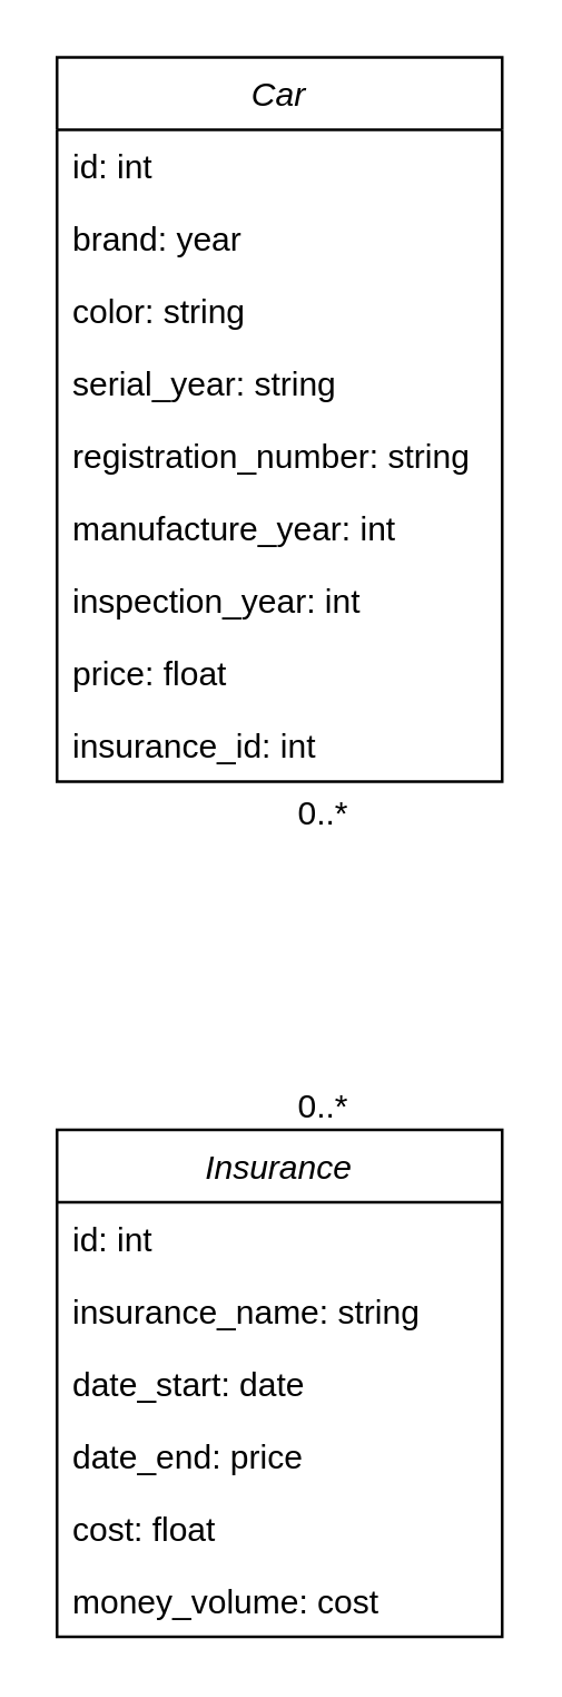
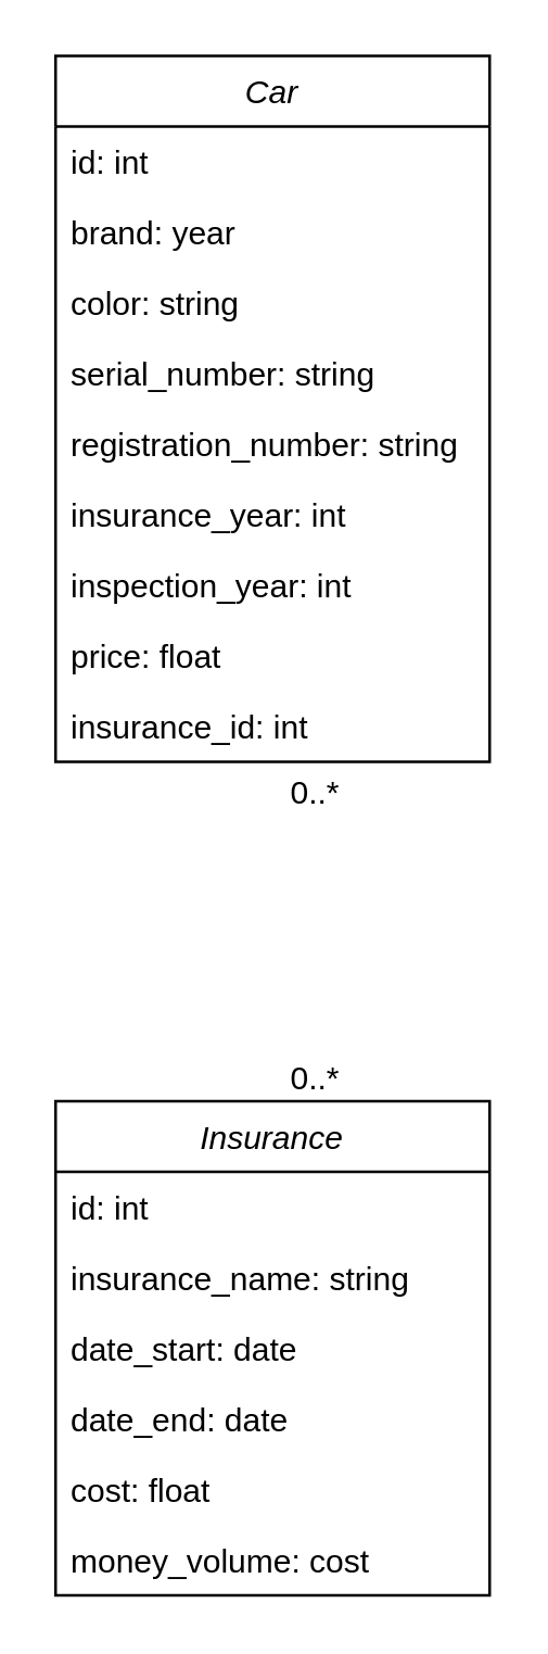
  <mxCell id="0" />
  <mxCell id="1" parent="0" />
  <mxCell id="2" value="Car" style="swimlane;fontStyle=2;align=center;verticalAlign=top;childLayout=stackLayout;horizontal=1;startSize=26;horizontalStack=0;resizeParent=1;resizeLast=0;collapsible=1;marginBottom=0;rounded=0;shadow=0;strokeWidth=1;" parent="1" vertex="1"><mxGeometry x="20" y="20" width="160" height="260" as="geometry"><mxRectangle x="230" y="140" width="160" height="26" as="alternateBounds" /></mxGeometry></mxCell>
  <mxCell id="3" value="id: int" style="text;align=left;verticalAlign=top;spacingLeft=4;spacingRight=4;overflow=hidden;rotatable=0;points=[[0,0.5],[1,0.5]];portConstraint=eastwest;" parent="2" vertex="1"><mxGeometry y="26" width="160" height="26" as="geometry" /></mxCell>
  <mxCell id="4" value="brand: year" style="text;align=left;verticalAlign=top;spacingLeft=4;spacingRight=4;overflow=hidden;rotatable=0;points=[[0,0.5],[1,0.5]];portConstraint=eastwest;rounded=0;shadow=0;html=0;" parent="2" vertex="1"><mxGeometry y="52" width="160" height="26" as="geometry" /></mxCell>
  <mxCell id="5" value="color: string" style="text;align=left;verticalAlign=top;spacingLeft=4;spacingRight=4;overflow=hidden;rotatable=0;points=[[0,0.5],[1,0.5]];portConstraint=eastwest;rounded=0;shadow=0;html=0;" parent="2" vertex="1"><mxGeometry y="78" width="160" height="26" as="geometry" /></mxCell>
- <mxCell id="6" value="serial_year: string" style="text;align=left;verticalAlign=top;spacingLeft=4;spacingRight=4;overflow=hidden;rotatable=0;points=[[0,0.5],[1,0.5]];portConstraint=eastwest;rounded=0;shadow=0;html=0;" parent="2" vertex="1"><mxGeometry y="104" width="160" height="26" as="geometry" /></mxCell>
+ <mxCell id="6" value="serial_number: string" style="text;align=left;verticalAlign=top;spacingLeft=4;spacingRight=4;overflow=hidden;rotatable=0;points=[[0,0.5],[1,0.5]];portConstraint=eastwest;rounded=0;shadow=0;html=0;" parent="2" vertex="1"><mxGeometry y="104" width="160" height="26" as="geometry" /></mxCell>
  <mxCell id="7" value="registration_number: string" style="text;align=left;verticalAlign=top;spacingLeft=4;spacingRight=4;overflow=hidden;rotatable=0;points=[[0,0.5],[1,0.5]];portConstraint=eastwest;rounded=0;shadow=0;html=0;" parent="2" vertex="1"><mxGeometry y="130" width="160" height="26" as="geometry" /></mxCell>
- <mxCell id="8" value="manufacture_year: int" style="text;align=left;verticalAlign=top;spacingLeft=4;spacingRight=4;overflow=hidden;rotatable=0;points=[[0,0.5],[1,0.5]];portConstraint=eastwest;rounded=0;shadow=0;html=0;" parent="2" vertex="1"><mxGeometry y="156" width="160" height="26" as="geometry" /></mxCell>
+ <mxCell id="8" value="insurance_year: int" style="text;align=left;verticalAlign=top;spacingLeft=4;spacingRight=4;overflow=hidden;rotatable=0;points=[[0,0.5],[1,0.5]];portConstraint=eastwest;rounded=0;shadow=0;html=0;" parent="2" vertex="1"><mxGeometry y="156" width="160" height="26" as="geometry" /></mxCell>
  <mxCell id="9" value="inspection_year: int" style="text;align=left;verticalAlign=top;spacingLeft=4;spacingRight=4;overflow=hidden;rotatable=0;points=[[0,0.5],[1,0.5]];portConstraint=eastwest;rounded=0;shadow=0;html=0;" parent="2" vertex="1"><mxGeometry y="182" width="160" height="26" as="geometry" /></mxCell>
  <mxCell id="10" value="price: float" style="text;align=left;verticalAlign=top;spacingLeft=4;spacingRight=4;overflow=hidden;rotatable=0;points=[[0,0.5],[1,0.5]];portConstraint=eastwest;rounded=0;shadow=0;html=0;" parent="2" vertex="1"><mxGeometry y="208" width="160" height="26" as="geometry" /></mxCell>
  <mxCell id="11" value="insurance_id: int" style="text;align=left;verticalAlign=top;spacingLeft=4;spacingRight=4;overflow=hidden;rotatable=0;points=[[0,0.5],[1,0.5]];portConstraint=eastwest;rounded=0;shadow=0;html=0;" parent="2" vertex="1"><mxGeometry y="234" width="160" height="26" as="geometry" /></mxCell>
  <mxCell id="12" value="Insurance" style="swimlane;fontStyle=2;align=center;verticalAlign=top;childLayout=stackLayout;horizontal=1;startSize=26;horizontalStack=0;resizeParent=1;resizeLast=0;collapsible=1;marginBottom=0;rounded=0;shadow=0;strokeWidth=1;" parent="1" vertex="1"><mxGeometry x="20" y="405" width="160" height="182" as="geometry"><mxRectangle x="230" y="140" width="160" height="26" as="alternateBounds" /></mxGeometry></mxCell>
  <mxCell id="13" value="id: int" style="text;align=left;verticalAlign=top;spacingLeft=4;spacingRight=4;overflow=hidden;rotatable=0;points=[[0,0.5],[1,0.5]];portConstraint=eastwest;" parent="12" vertex="1"><mxGeometry y="26" width="160" height="26" as="geometry" /></mxCell>
  <mxCell id="14" value="insurance_name: string" style="text;align=left;verticalAlign=top;spacingLeft=4;spacingRight=4;overflow=hidden;rotatable=0;points=[[0,0.5],[1,0.5]];portConstraint=eastwest;rounded=0;shadow=0;html=0;" parent="12" vertex="1"><mxGeometry y="52" width="160" height="26" as="geometry" /></mxCell>
  <mxCell id="15" value="date_start: date" style="text;align=left;verticalAlign=top;spacingLeft=4;spacingRight=4;overflow=hidden;rotatable=0;points=[[0,0.5],[1,0.5]];portConstraint=eastwest;rounded=0;shadow=0;html=0;" parent="12" vertex="1"><mxGeometry y="78" width="160" height="26" as="geometry" /></mxCell>
- <mxCell id="16" value="date_end: price" style="text;align=left;verticalAlign=top;spacingLeft=4;spacingRight=4;overflow=hidden;rotatable=0;points=[[0,0.5],[1,0.5]];portConstraint=eastwest;rounded=0;shadow=0;html=0;" vertex="1" parent="12"><mxGeometry y="104" width="160" height="26" as="geometry" /></mxCell>
+ <mxCell id="16" value="date_end: date" style="text;align=left;verticalAlign=top;spacingLeft=4;spacingRight=4;overflow=hidden;rotatable=0;points=[[0,0.5],[1,0.5]];portConstraint=eastwest;rounded=0;shadow=0;html=0;" vertex="1" parent="12"><mxGeometry y="104" width="160" height="26" as="geometry" /></mxCell>
  <mxCell id="17" value="cost: float" style="text;align=left;verticalAlign=top;spacingLeft=4;spacingRight=4;overflow=hidden;rotatable=0;points=[[0,0.5],[1,0.5]];portConstraint=eastwest;rounded=0;shadow=0;html=0;" vertex="1" parent="12"><mxGeometry y="130" width="160" height="26" as="geometry" /></mxCell>
  <mxCell id="18" value="money_volume: cost" style="text;align=left;verticalAlign=top;spacingLeft=4;spacingRight=4;overflow=hidden;rotatable=0;points=[[0,0.5],[1,0.5]];portConstraint=eastwest;rounded=0;shadow=0;html=0;" vertex="1" parent="12"><mxGeometry y="156" width="160" height="26" as="geometry" /></mxCell>
  <mxCell id="19" value="0..*" style="resizable=0;align=right;verticalAlign=bottom;labelBackgroundColor=none;fontSize=12;" parent="1" connectable="0" vertex="1"><mxGeometry x="126" y="405.001" as="geometry" /></mxCell>
  <mxCell id="20" value="0..*" style="resizable=0;align=right;verticalAlign=bottom;labelBackgroundColor=none;fontSize=12;" connectable="0" vertex="1" parent="1"><mxGeometry x="126" y="300.001" as="geometry" /></mxCell>
